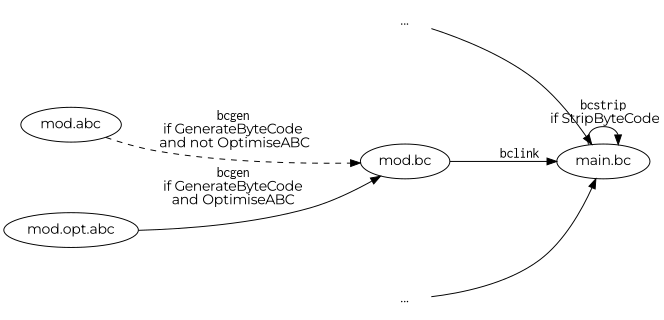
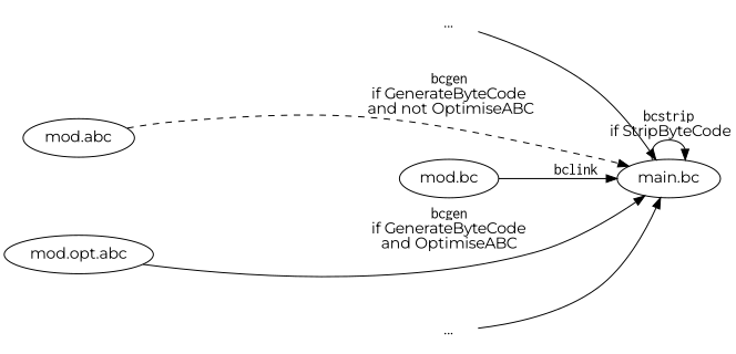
  digraph {
    fontname=Montserrat
    rankdir=LR
    node [fontname=Montserrat]
    edge [fontname=Montserrat]
    n1 [label="..." shape=none]
    "main.bc"
    "mod.abc"
    "mod.bc"
    "mod.opt.abc"
    n6 [label="..." shape=none]
    n1 -> "main.bc"
    "main.bc" -> "main.bc" [label=<<font face="courier">bcstrip</font><br/> if StripByteCode>]
-   "mod.abc" -> "mod.bc" [label=<<font face="courier">bcgen</font><br/>if GenerateByteCode<br/> and not OptimiseABC> style=dashed]
+   "mod.abc" -> "main.bc" [label=<<font face="courier">bcgen</font><br/>if GenerateByteCode<br/> and not OptimiseABC> style=dashed]
    "mod.bc" -> "main.bc" [label=<<font face="courier">bclink</font>>]
-   "mod.opt.abc" -> "mod.bc" [label=<<font face="courier">bcgen</font><br/>if GenerateByteCode<br/>and OptimiseABC>]
+   "mod.opt.abc" -> "main.bc" [label=<<font face="courier">bcgen</font><br/>if GenerateByteCode<br/>and OptimiseABC>]
    n6 -> "main.bc"
  }
